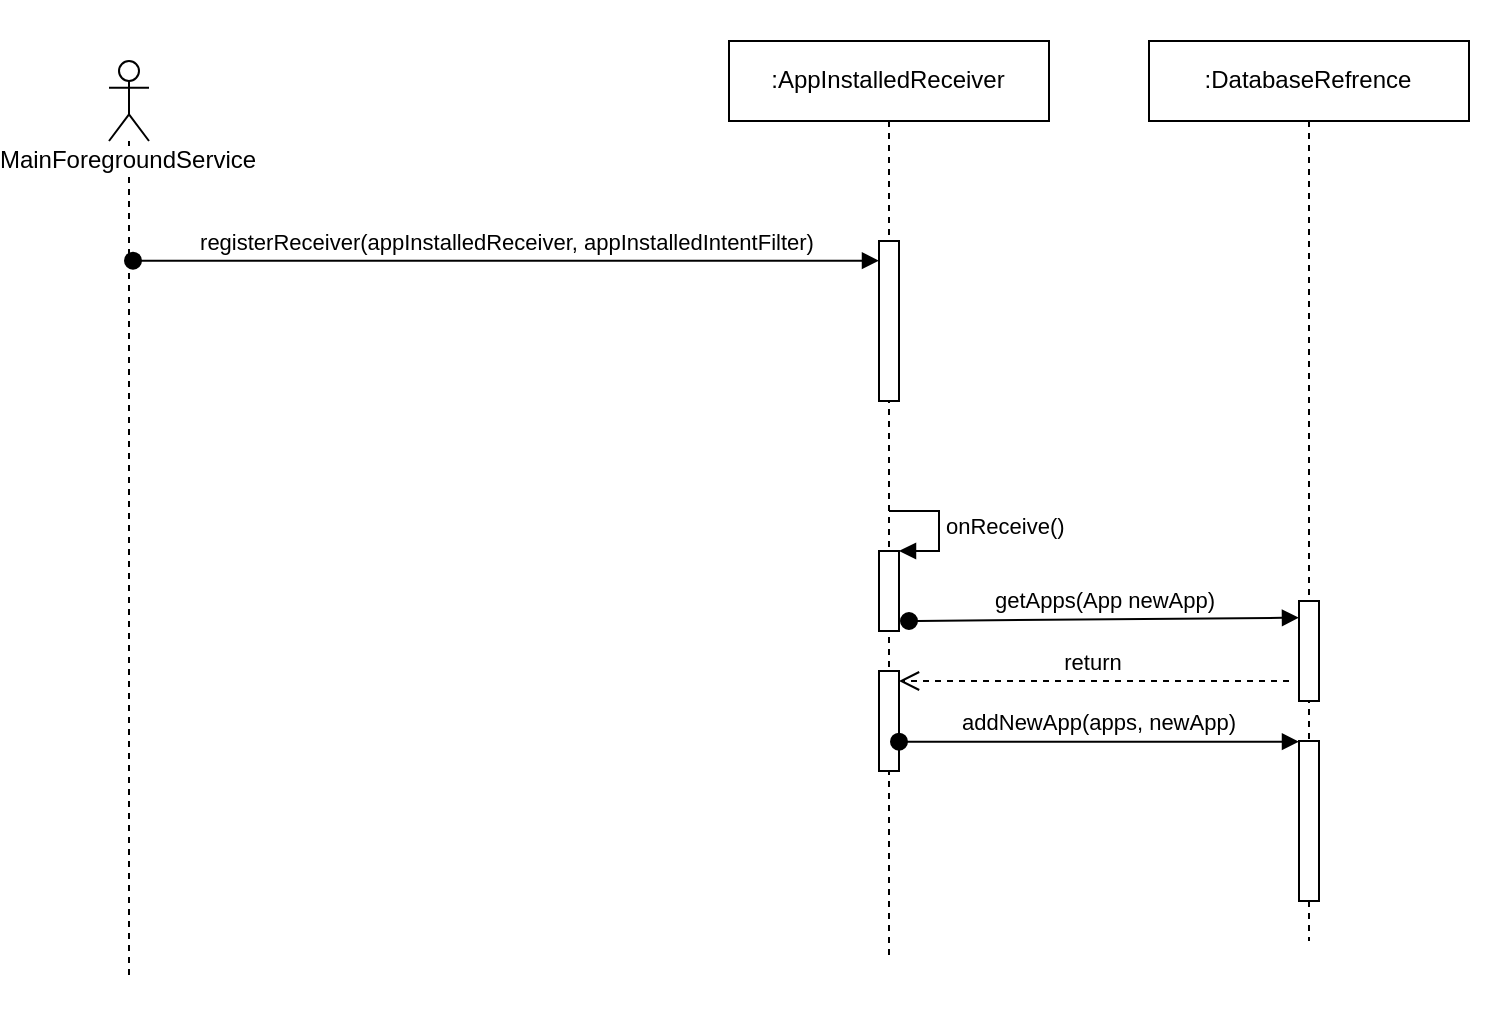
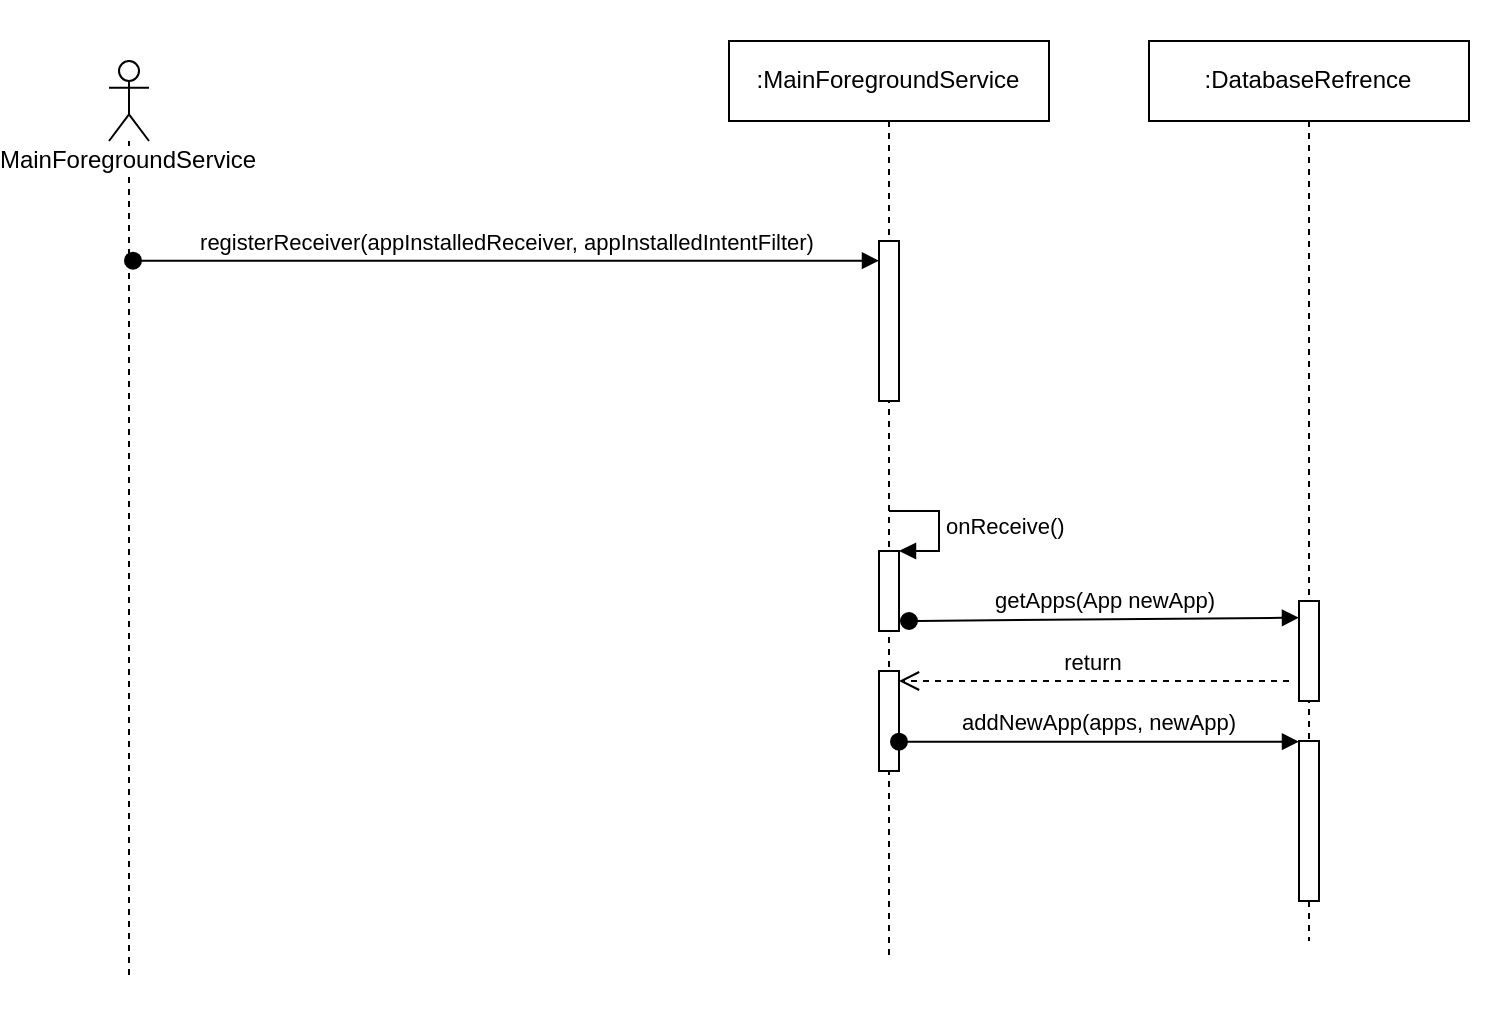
  <mxCell id="0" />
  <mxCell id="1" parent="0" />
  <mxCell id="2" value="MainForegroundService" style="shape=umlLifeline;participant=umlActor;perimeter=lifelinePerimeter;whiteSpace=wrap;html=1;container=1;collapsible=0;recursiveResize=0;verticalAlign=top;spacingTop=36;labelBackgroundColor=#ffffff;outlineConnect=0;" parent="1" vertex="1"><mxGeometry x="20" y="30" width="20" height="460" as="geometry" /></mxCell>
  <mxCell id="3" value=":DatabaseRefrence" style="shape=umlLifeline;perimeter=lifelinePerimeter;whiteSpace=wrap;html=1;container=1;collapsible=0;recursiveResize=0;outlineConnect=0;" parent="1" vertex="1"><mxGeometry x="540" y="20" width="160" height="450" as="geometry" /></mxCell>
  <mxCell id="4" value="" style="html=1;points=[];perimeter=orthogonalPerimeter;" parent="3" vertex="1"><mxGeometry x="75" y="280" width="10" height="50" as="geometry" /></mxCell>
  <mxCell id="5" value="" style="html=1;points=[];perimeter=orthogonalPerimeter;" parent="3" vertex="1"><mxGeometry x="75" y="350" width="10" height="80" as="geometry" /></mxCell>
- <mxCell id="6" value=":AppInstalledReceiver" style="shape=umlLifeline;perimeter=lifelinePerimeter;whiteSpace=wrap;html=1;container=1;collapsible=0;recursiveResize=0;outlineConnect=0;" parent="1" vertex="1"><mxGeometry x="330" y="20" width="160" height="460" as="geometry" /></mxCell>
+ <mxCell id="6" value=":MainForegroundService" style="shape=umlLifeline;perimeter=lifelinePerimeter;whiteSpace=wrap;html=1;container=1;collapsible=0;recursiveResize=0;outlineConnect=0;" parent="1" vertex="1"><mxGeometry x="330" y="20" width="160" height="460" as="geometry" /></mxCell>
  <mxCell id="7" value="" style="html=1;points=[];perimeter=orthogonalPerimeter;" parent="6" vertex="1"><mxGeometry x="75" y="315" width="10" height="50" as="geometry" /></mxCell>
  <mxCell id="8" value="" style="html=1;points=[];perimeter=orthogonalPerimeter;" parent="6" vertex="1"><mxGeometry x="75" y="100" width="10" height="80" as="geometry" /></mxCell>
  <mxCell id="9" value="" style="html=1;points=[];perimeter=orthogonalPerimeter;" parent="6" vertex="1"><mxGeometry x="75" y="255" width="10" height="40" as="geometry" /></mxCell>
  <mxCell id="10" value="onReceive()" style="edgeStyle=orthogonalEdgeStyle;html=1;align=left;spacingLeft=2;endArrow=block;rounded=0;entryX=1;entryY=0;" parent="6" target="9" edge="1"><mxGeometry relative="1" as="geometry"><mxPoint x="80" y="235" as="sourcePoint" /><Array as="points"><mxPoint x="105" y="235" /></Array></mxGeometry></mxCell>
  <mxCell id="11" value="getApps(App newApp)" style="html=1;verticalAlign=bottom;startArrow=oval;startFill=1;endArrow=block;startSize=8;entryX=0;entryY=0.167;entryDx=0;entryDy=0;entryPerimeter=0;" parent="6" target="4" edge="1"><mxGeometry width="60" relative="1" as="geometry"><mxPoint x="90" y="290" as="sourcePoint" /><mxPoint x="140" y="290" as="targetPoint" /></mxGeometry></mxCell>
  <mxCell id="12" value="registerReceiver(appInstalledReceiver, appInstalledIntentFilter)" style="html=1;verticalAlign=bottom;startArrow=oval;endArrow=block;startSize=8;exitX=0.6;exitY=0.217;exitDx=0;exitDy=0;exitPerimeter=0;" parent="1" source="2" target="8" edge="1"><mxGeometry relative="1" as="geometry"><mxPoint x="185" y="120" as="sourcePoint" /></mxGeometry></mxCell>
  <mxCell id="13" value="return" style="html=1;verticalAlign=bottom;endArrow=open;dashed=1;endSize=8;" parent="1" target="7" edge="1"><mxGeometry relative="1" as="geometry"><mxPoint x="610" y="340" as="sourcePoint" /><mxPoint x="530" y="340" as="targetPoint" /></mxGeometry></mxCell>
  <mxCell id="14" value="addNewApp(apps, newApp)" style="html=1;verticalAlign=bottom;startArrow=oval;endArrow=block;startSize=8;exitX=1;exitY=0.707;exitDx=0;exitDy=0;exitPerimeter=0;" parent="1" source="7" target="5" edge="1"><mxGeometry relative="1" as="geometry"><mxPoint x="555" y="370" as="sourcePoint" /></mxGeometry></mxCell>
